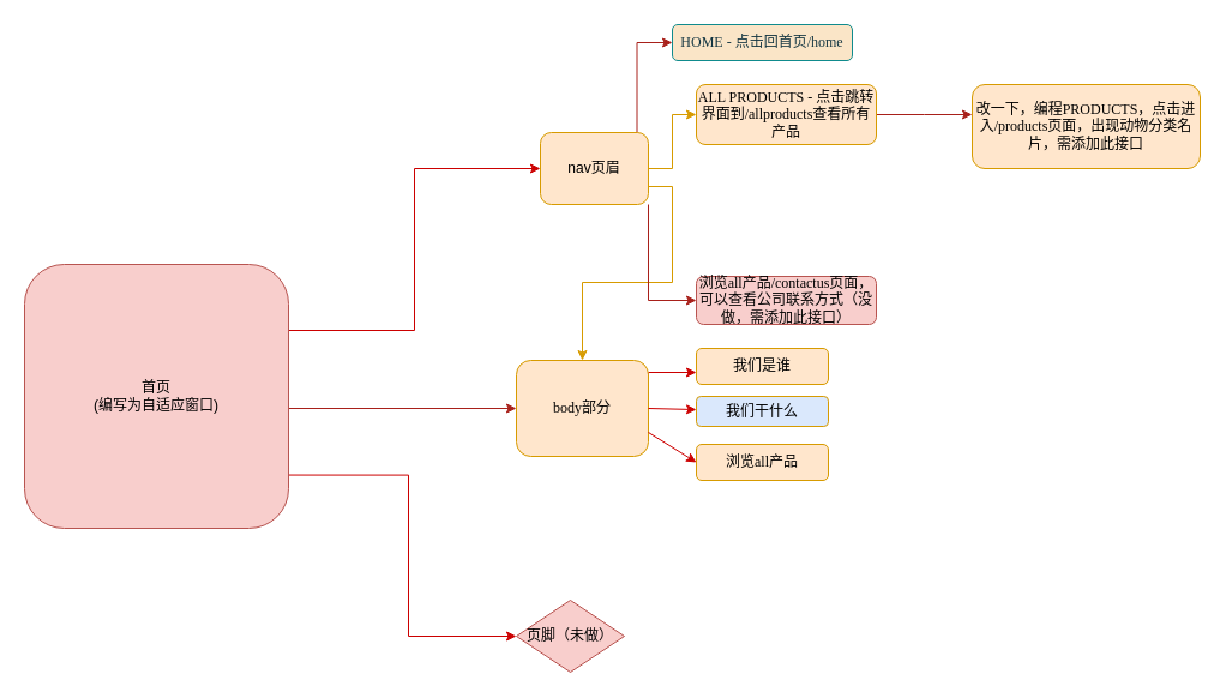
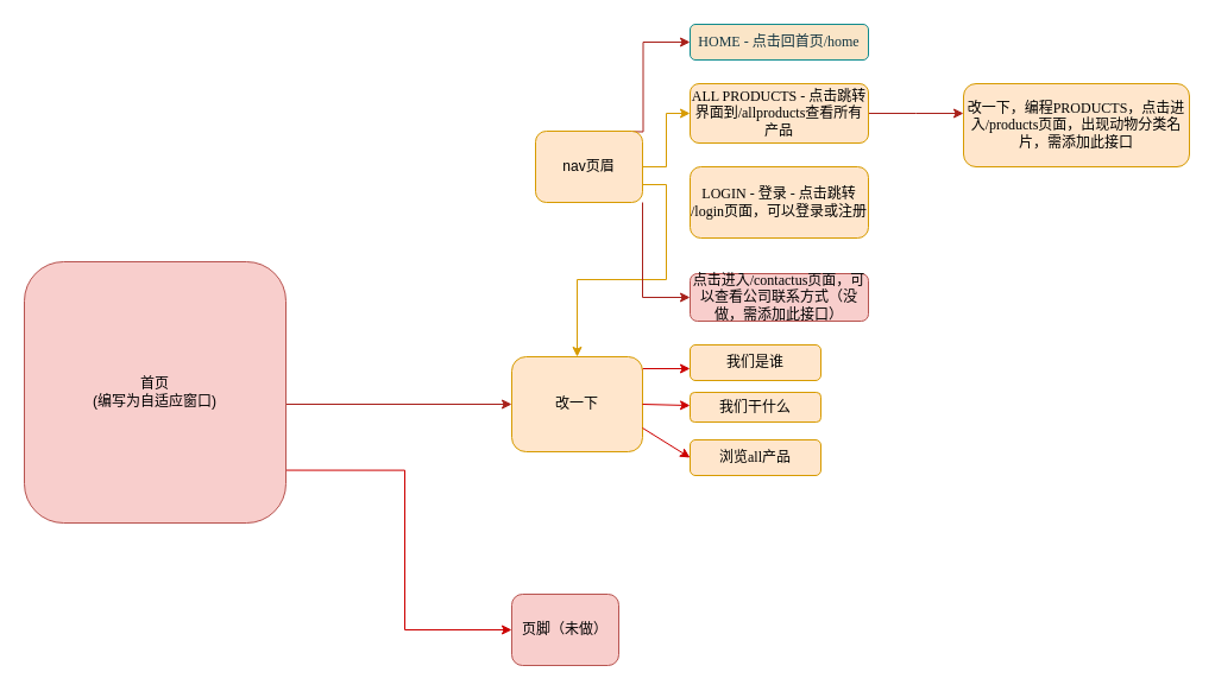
  <mxCell id="0" />
  <mxCell id="1" parent="0" />
  <mxCell id="2" value="" style="edgeStyle=orthogonalEdgeStyle;rounded=0;orthogonalLoop=1;jettySize=auto;html=1;labelBackgroundColor=none;strokeColor=#A8201A;fontColor=default;exitX=0.995;exitY=0.54;exitDx=0;exitDy=0;exitPerimeter=0;" parent="1" source="5" target="17" edge="1"><mxGeometry relative="1" as="geometry"><Array as="points"><mxPoint x="239" y="340" /></Array><mxPoint x="380" y="310" as="sourcePoint" /></mxGeometry></mxCell>
- <mxCell id="3" style="edgeStyle=orthogonalEdgeStyle;rounded=0;orthogonalLoop=1;jettySize=auto;html=1;exitX=1;exitY=0.25;exitDx=0;exitDy=0;entryX=0;entryY=0.5;entryDx=0;entryDy=0;strokeColor=#CC0000;" parent="1" source="5" target="10" edge="1"><mxGeometry relative="1" as="geometry"><mxPoint x="360" y="265" as="sourcePoint" /></mxGeometry></mxCell>
  <mxCell id="4" style="edgeStyle=orthogonalEdgeStyle;rounded=0;orthogonalLoop=1;jettySize=auto;html=1;entryX=0;entryY=0.5;entryDx=0;entryDy=0;strokeColor=#CC0000;exitX=0.995;exitY=0.798;exitDx=0;exitDy=0;exitPerimeter=0;" parent="1" source="5" target="18" edge="1"><mxGeometry relative="1" as="geometry"><mxPoint x="260" y="510" as="sourcePoint" /><Array as="points"><mxPoint x="340" y="396" /><mxPoint x="340" y="530" /></Array></mxGeometry></mxCell>
  <mxCell id="5" value="首页&lt;br&gt;&lt;span style=&quot;color: rgb(0 , 0 , 0)&quot;&gt;(编写为自适应窗口)&lt;/span&gt;" style="whiteSpace=wrap;html=1;aspect=fixed;labelBackgroundColor=none;fillColor=#f8cecc;strokeColor=#b85450;rounded=1;" parent="1" vertex="1"><mxGeometry y="220" width="220" height="220" as="geometry" x="20" /></mxCell>
  <mxCell id="6" value="" style="edgeStyle=orthogonalEdgeStyle;rounded=0;orthogonalLoop=1;jettySize=auto;html=1;entryX=0;entryY=0.5;entryDx=0;entryDy=0;labelBackgroundColor=none;strokeColor=#A8201A;fontColor=default;" parent="1" target="11" edge="1"><mxGeometry relative="1" as="geometry"><mxPoint x="500" y="110" as="sourcePoint" /><mxPoint x="595" y="50" as="targetPoint" /></mxGeometry></mxCell>
  <mxCell id="7" value="" style="edgeStyle=orthogonalEdgeStyle;rounded=0;orthogonalLoop=1;jettySize=auto;html=1;labelBackgroundColor=none;strokeColor=#d79b00;fontColor=default;fillColor=#ffe6cc;" parent="1" source="10" target="13" edge="1"><mxGeometry relative="1" as="geometry" /></mxCell>
  <mxCell id="8" style="edgeStyle=orthogonalEdgeStyle;rounded=0;orthogonalLoop=1;jettySize=auto;html=1;exitX=1;exitY=0.75;exitDx=0;exitDy=0;labelBackgroundColor=none;strokeColor=#d79b00;fontColor=default;fillColor=#ffe6cc;" parent="1" source="10" target="17" edge="1"><mxGeometry relative="1" as="geometry" /></mxCell>
  <mxCell id="9" style="edgeStyle=orthogonalEdgeStyle;rounded=0;orthogonalLoop=1;jettySize=auto;html=1;exitX=1;exitY=1;exitDx=0;exitDy=0;entryX=0;entryY=0.5;entryDx=0;entryDy=0;labelBackgroundColor=none;strokeColor=#A8201A;fontColor=default;" parent="1" source="10" target="15" edge="1"><mxGeometry relative="1" as="geometry" /></mxCell>
  <mxCell id="10" value="nav页眉" style="rounded=1;whiteSpace=wrap;html=1;fillColor=#ffe6cc;strokeColor=#d79b00;labelBackgroundColor=none;" parent="1" vertex="1"><mxGeometry x="450" y="110" width="90" height="60" as="geometry" /></mxCell>
- <mxCell id="11" value="&lt;font face=&quot;Comic Sans MS&quot;&gt;HOME - 点击回首页/home&lt;/font&gt;" style="whiteSpace=wrap;html=1;rounded=1;fillColor=#FAE5C7;strokeColor=#0F8B8D;labelBackgroundColor=none;fontColor=#143642;" parent="1" vertex="1"><mxGeometry x="560" y="20" width="150" height="30" as="geometry" /></mxCell>
+ <mxCell id="11" value="&lt;font face=&quot;Comic Sans MS&quot;&gt;HOME - 点击回首页/home&lt;/font&gt;" style="whiteSpace=wrap;html=1;rounded=1;fillColor=#FAE5C7;strokeColor=#0F8B8D;labelBackgroundColor=none;fontColor=#143642;" parent="1" vertex="1"><mxGeometry x="580" y="20" width="150" height="30" as="geometry" /></mxCell>
  <mxCell id="12" value="" style="edgeStyle=orthogonalEdgeStyle;rounded=0;orthogonalLoop=1;jettySize=auto;html=1;strokeColor=#A8201A;fontColor=#143642;fillColor=#FAE5C7;" parent="1" source="13" edge="1"><mxGeometry relative="1" as="geometry"><mxPoint x="810" y="95" as="targetPoint" /></mxGeometry></mxCell>
  <mxCell id="13" value="&lt;font face=&quot;Comic Sans MS&quot;&gt;ALL PRODUCTS - 点击跳转界面到/allproducts查看所有产品&lt;/font&gt;" style="whiteSpace=wrap;html=1;rounded=1;fillColor=#ffe6cc;strokeColor=#d79b00;labelBackgroundColor=none;" parent="1" vertex="1"><mxGeometry x="580" y="70" width="150" height="50" as="geometry" /></mxCell>
- <mxCell id="15" value="浏览all产品/contactus页面，可以查看公司联系方式（没做，需添加此接口）" style="rounded=1;whiteSpace=wrap;html=1;fontFamily=Comic Sans MS;fillColor=#f8cecc;strokeColor=#b85450;labelBackgroundColor=none;" parent="1" vertex="1"><mxGeometry x="580" y="230" width="150" height="40" as="geometry" /></mxCell>
+ <mxCell id="14" value="&lt;font face=&quot;Comic Sans MS&quot;&gt;LOGIN - 登录 - 点击跳转 /login页面，可以登录或注册&lt;/font&gt;" style="rounded=1;whiteSpace=wrap;html=1;fillColor=#ffe6cc;strokeColor=#d79b00;labelBackgroundColor=none;" parent="1" vertex="1"><mxGeometry x="580" y="140" width="150" height="60" as="geometry" /></mxCell>
+ <mxCell id="15" value="点击进入/contactus页面，可以查看公司联系方式（没做，需添加此接口）" style="rounded=1;whiteSpace=wrap;html=1;fontFamily=Comic Sans MS;fillColor=#f8cecc;strokeColor=#b85450;labelBackgroundColor=none;" parent="1" vertex="1"><mxGeometry x="580" y="230" width="150" height="40" as="geometry" /></mxCell>
  <mxCell id="16" value="" style="edgeStyle=orthogonalEdgeStyle;rounded=0;orthogonalLoop=1;jettySize=auto;html=1;strokeColor=#CC0000;exitX=1;exitY=0.5;exitDx=0;exitDy=0;" parent="1" source="17" target="20" edge="1"><mxGeometry relative="1" as="geometry"><Array as="points"><mxPoint x="540" y="310" /></Array></mxGeometry></mxCell>
- <mxCell id="17" value="&lt;font face=&quot;Comic Sans MS&quot;&gt;body部分&lt;/font&gt;" style="rounded=1;whiteSpace=wrap;html=1;fillColor=#ffe6cc;strokeColor=#d79b00;labelBackgroundColor=none;" parent="1" vertex="1"><mxGeometry x="430" y="300" width="110" height="80" as="geometry" /></mxCell>
- <mxCell id="18" value="&lt;font face=&quot;Comic Sans MS&quot;&gt;页脚（未做）&lt;/font&gt;" style="rhombus;whiteSpace=wrap;html=1;labelBackgroundColor=none;fillColor=#f8cecc;strokeColor=#b85450;" parent="1" vertex="1"><mxGeometry x="430" y="500" width="90" height="60" as="geometry" /></mxCell>
+ <mxCell id="17" value="&lt;font face=&quot;Comic Sans MS&quot;&gt;改一下&lt;/font&gt;" style="rounded=1;whiteSpace=wrap;html=1;fillColor=#ffe6cc;strokeColor=#d79b00;labelBackgroundColor=none;" parent="1" vertex="1"><mxGeometry x="430" y="300" width="110" height="80" as="geometry" /></mxCell>
+ <mxCell id="18" value="&lt;font face=&quot;Comic Sans MS&quot;&gt;页脚（未做）&lt;/font&gt;" style="rounded=1;whiteSpace=wrap;html=1;labelBackgroundColor=none;fillColor=#f8cecc;strokeColor=#b85450;" parent="1" vertex="1"><mxGeometry x="430" y="500" width="90" height="60" as="geometry" /></mxCell>
  <mxCell id="19" value="&lt;font face=&quot;Comic Sans MS&quot;&gt;改一下，编程PRODUCTS，点击进入/products页面，出现动物分类名片，需添加此接口&lt;/font&gt;" style="whiteSpace=wrap;html=1;rounded=1;fillColor=#ffe6cc;strokeColor=#d79b00;labelBackgroundColor=none;" parent="1" vertex="1"><mxGeometry x="810" y="70" width="190" height="70" as="geometry" /></mxCell>
  <mxCell id="20" value="&lt;font&gt;我们是谁&lt;/font&gt;" style="rounded=1;whiteSpace=wrap;html=1;fillColor=#ffe6cc;strokeColor=#d79b00;labelBackgroundColor=none;fontFamily=Comic Sans MS;" parent="1" vertex="1"><mxGeometry x="580" y="290" width="110" height="30" as="geometry" /></mxCell>
  <mxCell id="21" value="" style="endArrow=classic;html=1;rounded=0;exitX=1;exitY=0.5;exitDx=0;exitDy=0;strokeColor=#CC0000;" parent="1" source="17" target="22" edge="1"><mxGeometry width="50" height="50" relative="1" as="geometry"><mxPoint x="520" y="310" as="sourcePoint" /><mxPoint x="580" y="351" as="targetPoint" /><Array as="points" /></mxGeometry></mxCell>
- <mxCell id="22" value="我们干什么" style="rounded=1;whiteSpace=wrap;html=1;fillColor=#dae8fc;strokeColor=#d79b00;fontFamily=Comic Sans MS;" parent="1" vertex="1"><mxGeometry x="580" y="330" width="110" height="25" as="geometry" /></mxCell>
+ <mxCell id="22" value="我们干什么" style="rounded=1;whiteSpace=wrap;html=1;fillColor=#ffe6cc;strokeColor=#d79b00;fontFamily=Comic Sans MS;" parent="1" vertex="1"><mxGeometry x="580" y="330" width="110" height="25" as="geometry" /></mxCell>
  <mxCell id="23" value="浏览all产品" style="rounded=1;whiteSpace=wrap;html=1;fillColor=#ffe6cc;strokeColor=#d79b00;fontFamily=Comic Sans MS;" parent="1" vertex="1"><mxGeometry x="580" y="370" width="110" height="30" as="geometry" /></mxCell>
  <mxCell id="24" value="" style="endArrow=classic;html=1;rounded=0;exitX=1;exitY=0.75;exitDx=0;exitDy=0;strokeColor=#CC0000;entryX=0;entryY=0.5;entryDx=0;entryDy=0;" parent="1" source="17" target="23" edge="1"><mxGeometry width="50" height="50" relative="1" as="geometry"><mxPoint x="550" y="350" as="sourcePoint" /><mxPoint x="590" y="350" as="targetPoint" /><Array as="points" /></mxGeometry></mxCell>
